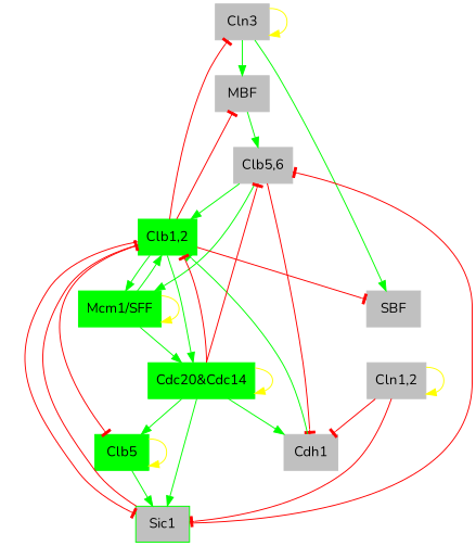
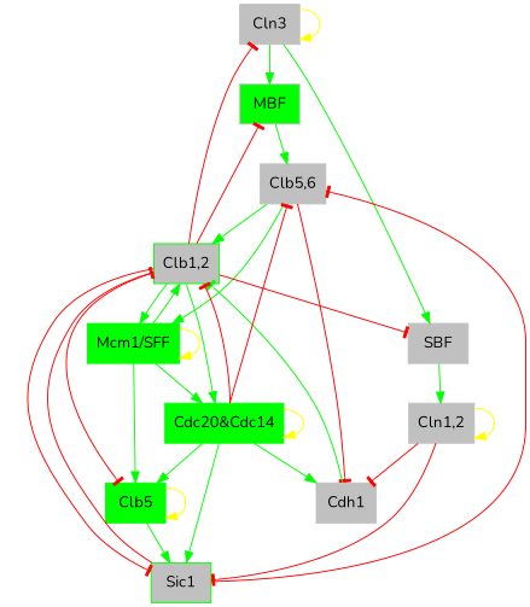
  digraph {
    fontname=Nunito
    node [color=gray fontname=Nunito shape=box style=filled]
    edge [arrowhead=normal color=green fontname=Nunito]
    Cln3
-   MBF
+   MBF [fillcolor=green]
    SBF
    "Clb5,6"
    "Cln1,2"
-   "Clb1,2" [color=green]
+   "Clb1,2" [color=green fillcolor=gray]
    Cdh1
    "Mcm1/SFF" [color=green]
    "Cdc20&Cdc14" [color=green]
    n10 [color=green label=Clb5]
    Sic1 [color=green fillcolor=gray]
    Cln3 -> Cln3 [color=yellow]
    Cln3 -> MBF
    Cln3 -> SBF
    MBF -> "Clb5,6"
+   SBF -> "Cln1,2"
    "Clb5,6" -> "Clb1,2"
    "Clb5,6" -> Cdh1 [arrowhead=tee color=red]
    "Clb5,6" -> "Mcm1/SFF"
    "Cln1,2" -> "Cln1,2" [color=yellow]
    "Cln1,2" -> Cdh1 [arrowhead=tee color=red]
    "Cln1,2" -> Sic1 [arrowhead=tee color=red]
    "Clb1,2" -> Cln3 [arrowhead=tee color=red]
    "Clb1,2" -> MBF [arrowhead=tee color=red]
    "Clb1,2" -> SBF [arrowhead=tee color=red]
    "Clb1,2" -> "Mcm1/SFF"
    "Clb1,2" -> "Cdc20&Cdc14"
    "Clb1,2" -> n10 [arrowhead=tee color=red]
    "Clb1,2" -> Sic1 [arrowhead=tee color=red]
    Cdh1 -> "Clb1,2" [arrowhead=tee]
    "Mcm1/SFF" -> "Clb1,2"
    "Mcm1/SFF" -> "Mcm1/SFF" [color=yellow]
    "Mcm1/SFF" -> "Cdc20&Cdc14"
+   "Mcm1/SFF" -> n10
    "Cdc20&Cdc14" -> "Clb5,6" [arrowhead=tee color=red]
    "Cdc20&Cdc14" -> "Clb1,2" [arrowhead=tee color=red]
    "Cdc20&Cdc14" -> Cdh1
    "Cdc20&Cdc14" -> "Cdc20&Cdc14" [color=yellow]
    "Cdc20&Cdc14" -> n10
    "Cdc20&Cdc14" -> Sic1
    n10 -> n10 [color=yellow]
    n10 -> Sic1
    Sic1 -> "Clb5,6" [arrowhead=tee color=red]
    Sic1 -> "Clb1,2" [arrowhead=tee color=red]
  }
